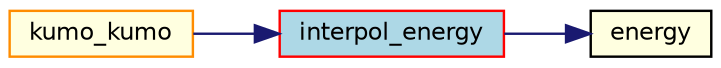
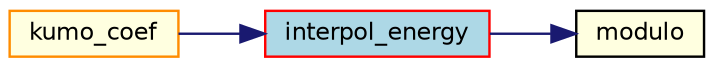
  digraph {
    rankdir=LR
    node [fillcolor=lightyellow fontname=Helvetica fontsize=10 shape=record style=filled]
    edge [color=midnightblue fontname=Helvetica fontsize=10 labelfontname=Helvetica labelfontsize=10 style=solid]
    n1 [color=red fillcolor=lightblue fontcolor=black height=0.2 label=interpol_energy width=0.4]
-   n2 [color=black height=0.2 label=energy width=0.4]
-   n3 [color=darkorange height=0.2 label=kumo_kumo width=0.4]
+   n2 [color=black height=0.2 label=modulo width=0.4]
+   n3 [color=darkorange height=0.2 label=kumo_coef width=0.4]
    n1 -> n2
    n3 -> n1
  }
